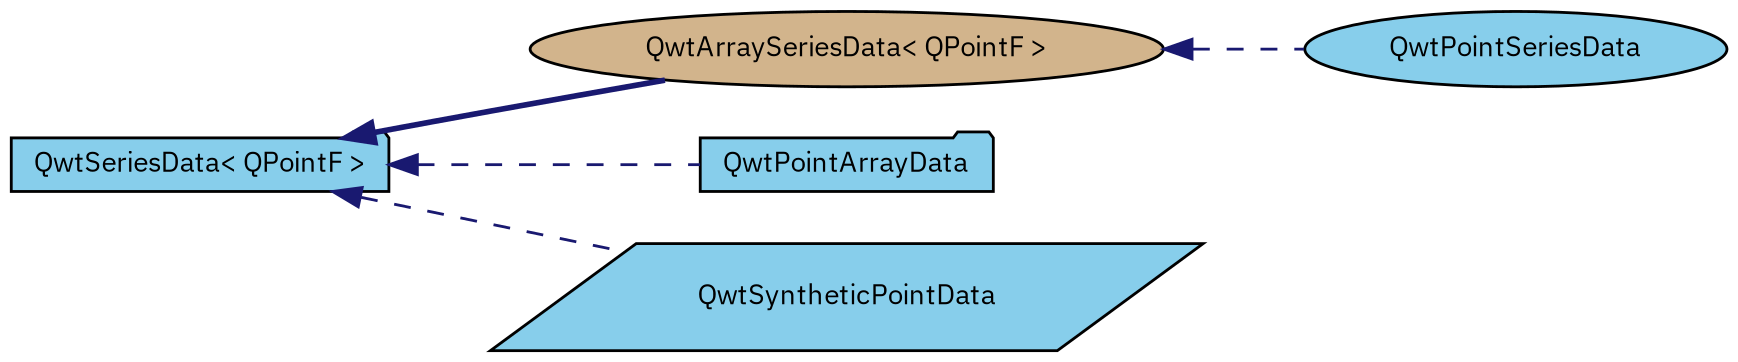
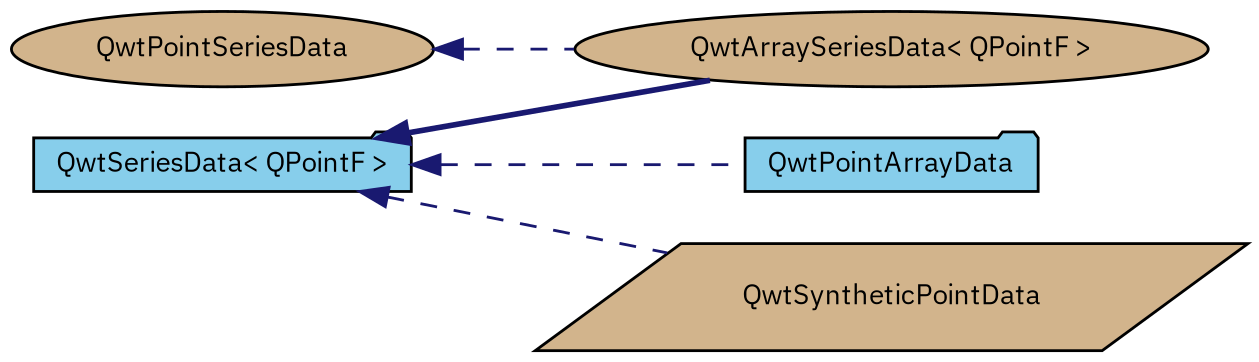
  digraph {
    fontname="IBM Plex Sans"
    rankdir=LR
    node [color=black fillcolor=tan fontname="IBM Plex Sans" fontsize=10 shape=folder style=filled]
    edge [color=midnightblue dir=back fontname="IBM Plex Sans" fontsize=10 labelfontname=FreeSans labelfontsize=10 style=dashed]
    n1 [fillcolor=skyblue height=0.2 label="QwtSeriesData\< QPointF \>" width=0.4]
    n2 [height=0.2 label="QwtArraySeriesData\< QPointF \>" shape=ellipse width=0.4]
    n3 [fillcolor=skyblue height=0.2 label=QwtPointArrayData width=0.4]
-   n4 [fillcolor=skyblue height=0.2 label=QwtSyntheticPointData shape=parallelogram width=0.4]
-   n5 [fillcolor=skyblue height=0.2 label=QwtPointSeriesData shape=ellipse width=0.4]
+   n4 [height=0.2 label=QwtSyntheticPointData shape=parallelogram width=0.4]
+   n5 [height=0.2 label=QwtPointSeriesData shape=ellipse width=0.4]
    n1 -> n2 [style=bold]
    n1 -> n3
    n1 -> n4
-   n2 -> n5
+   n5 -> n2
  }
